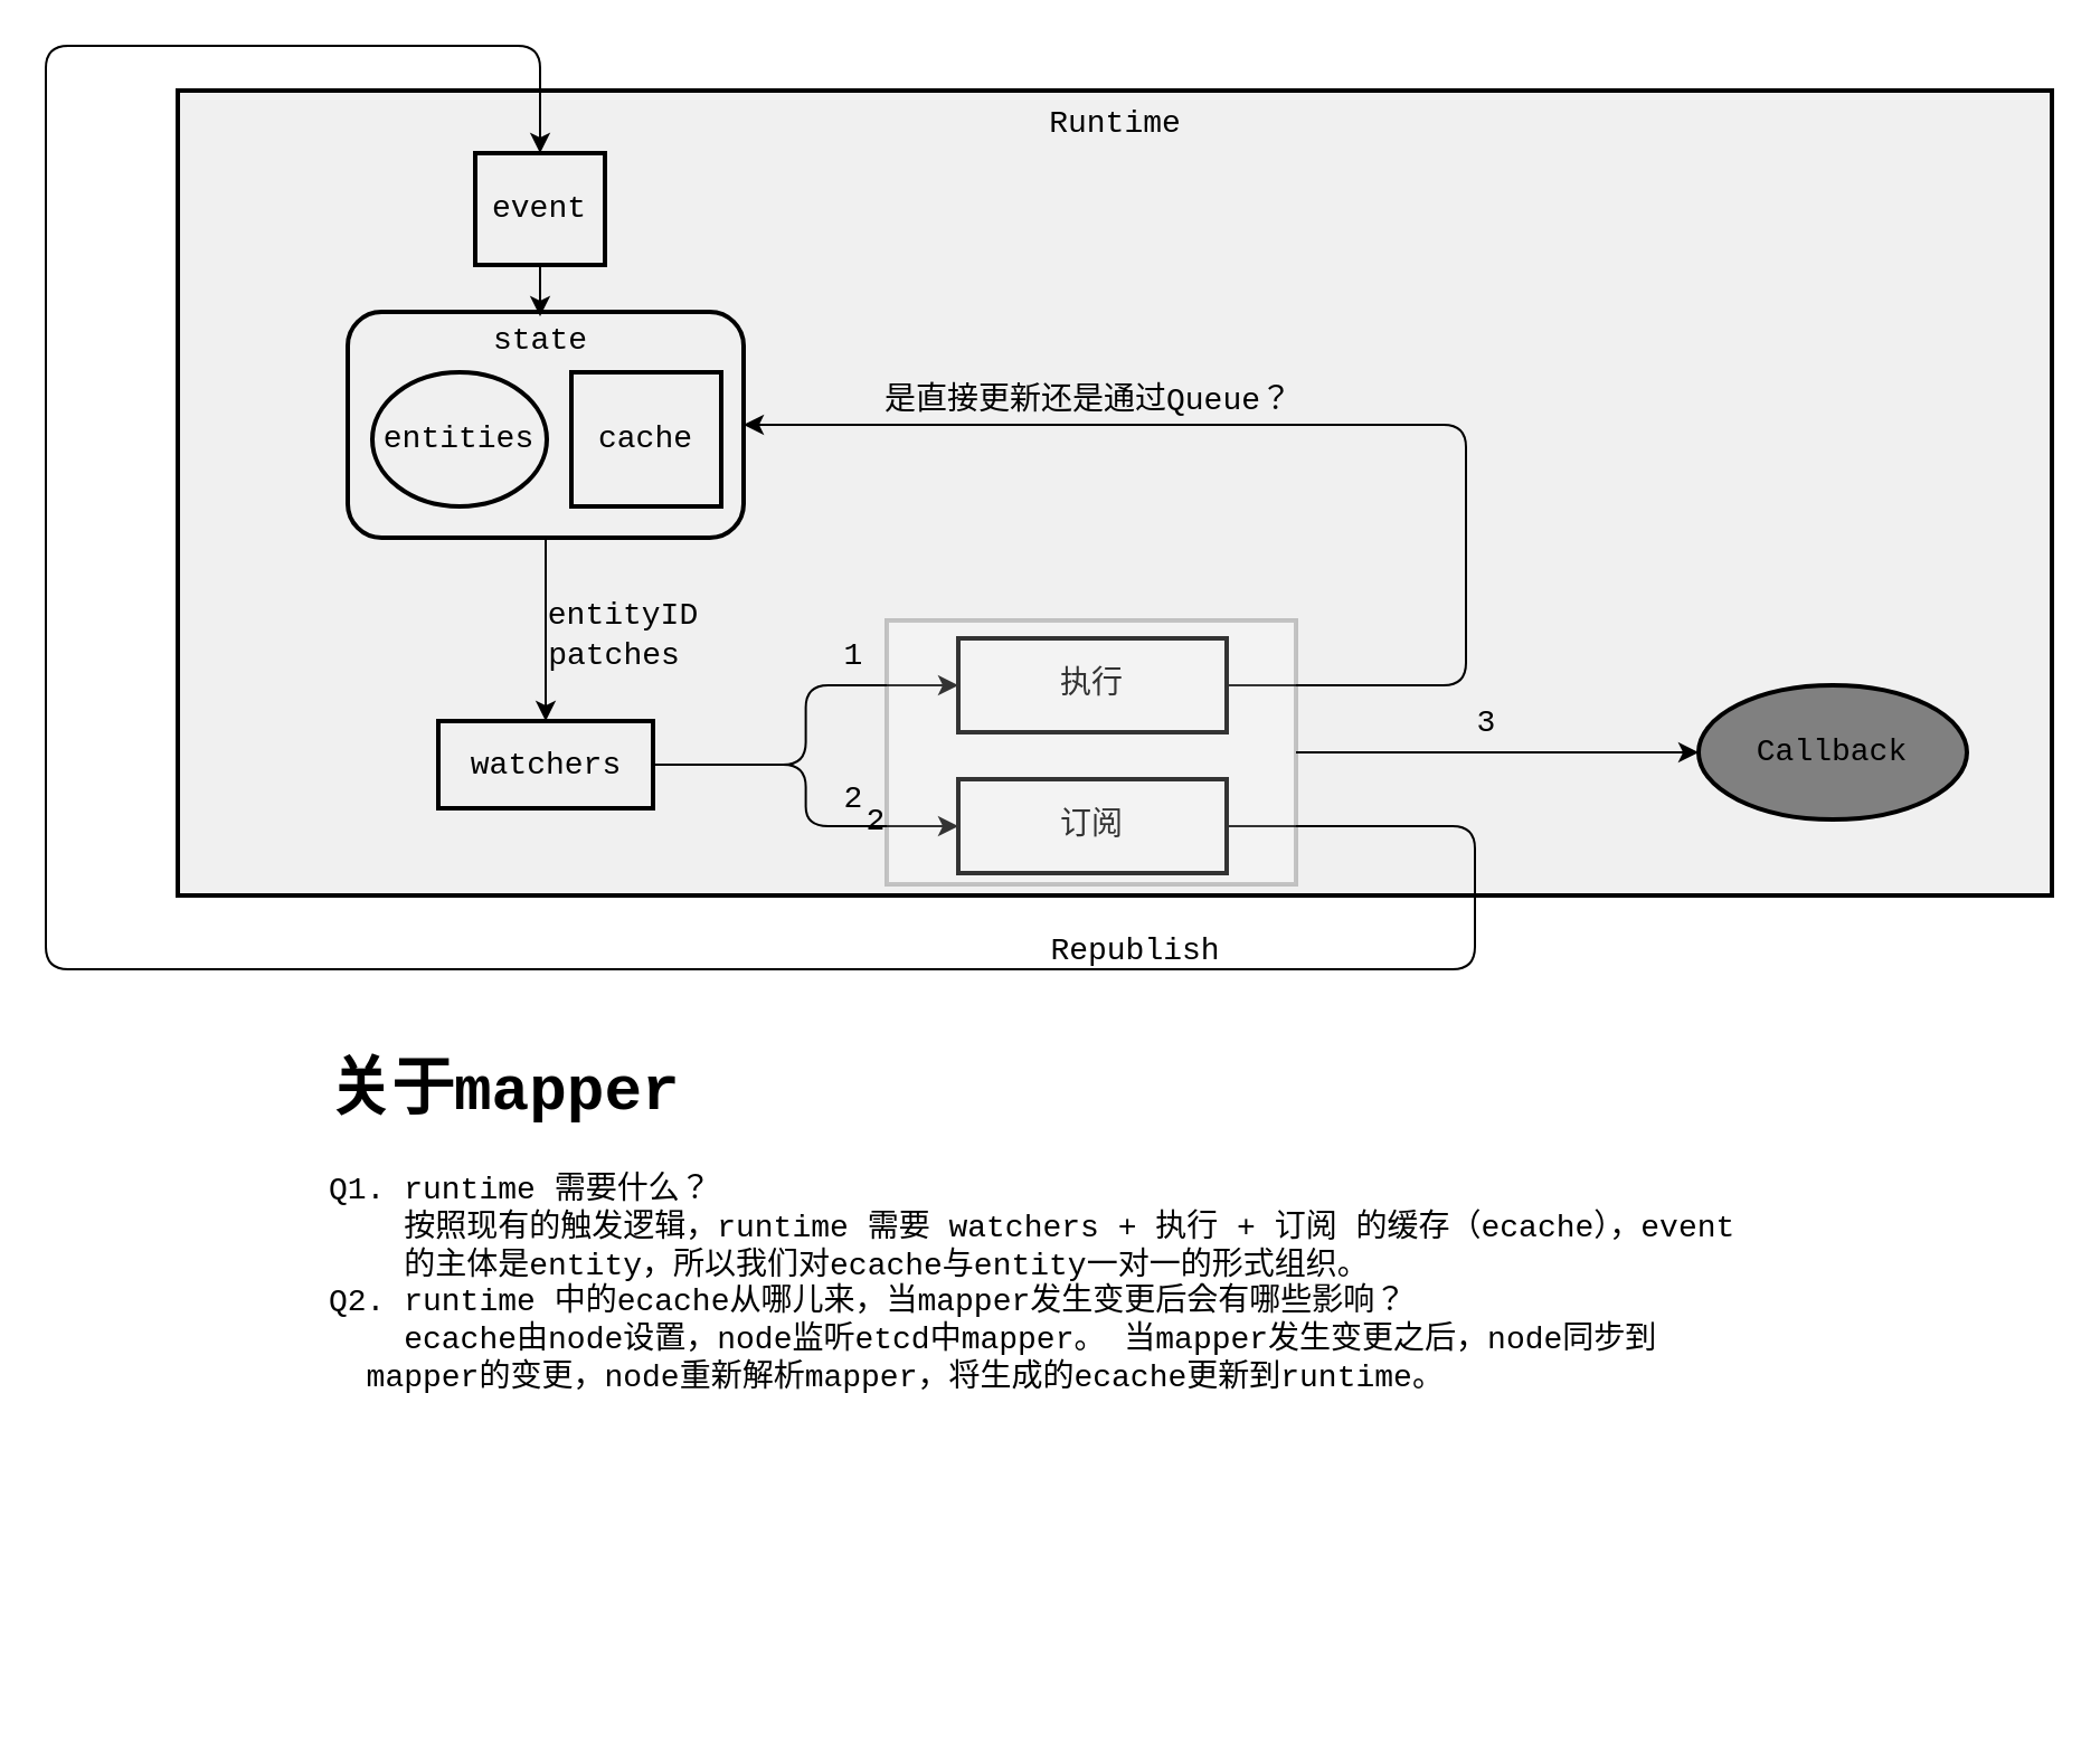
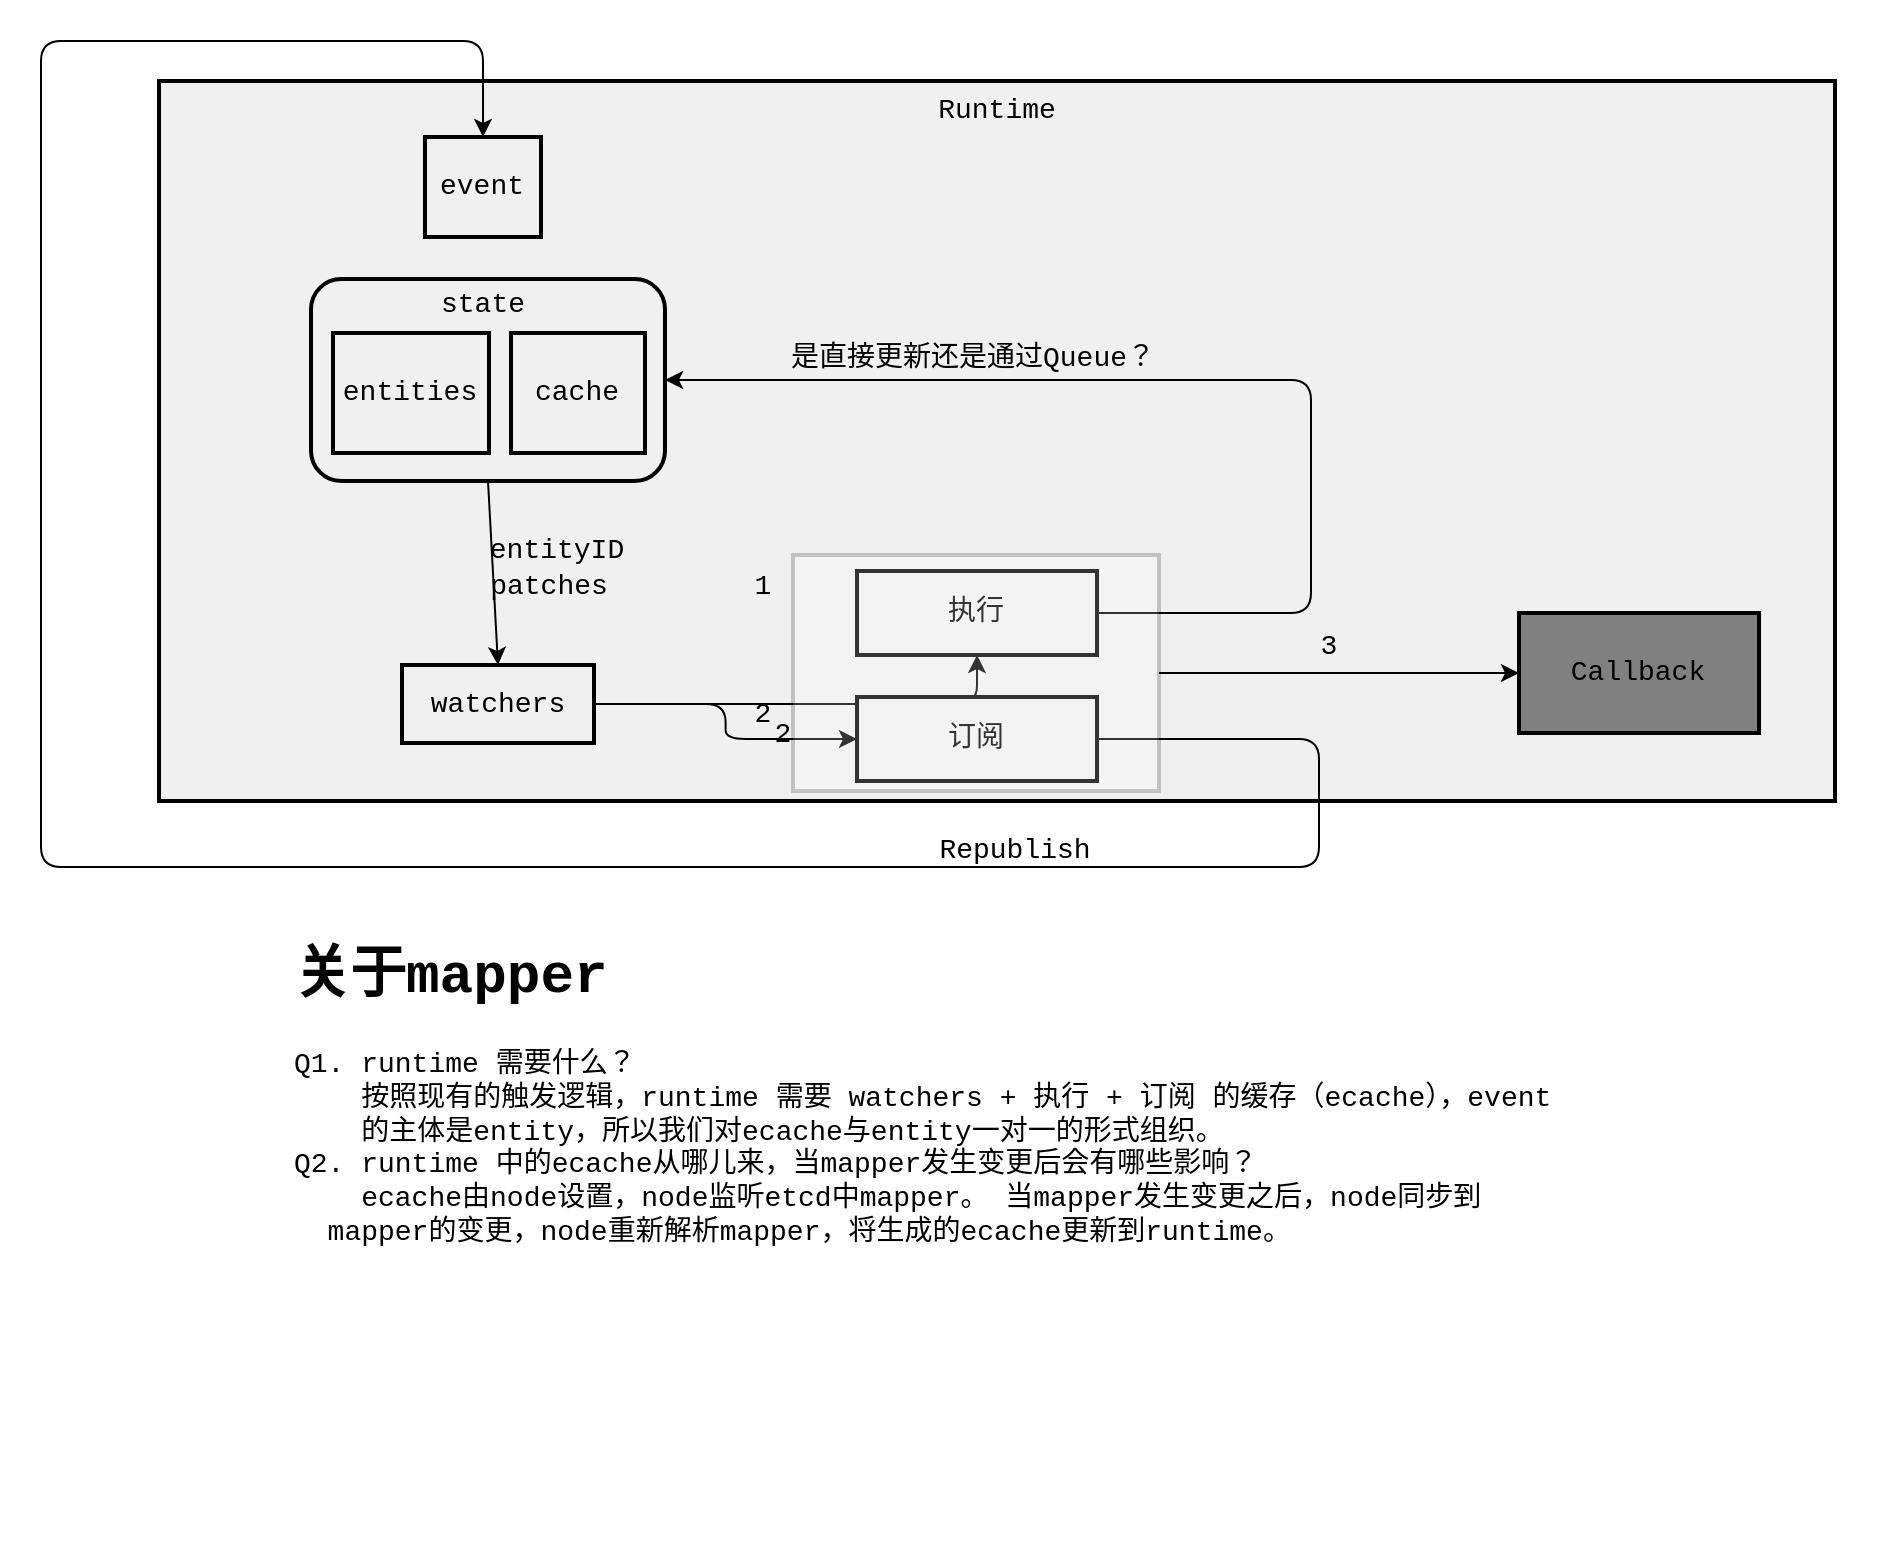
  <mxCell id="0" />
  <mxCell id="1" parent="0" />
  <mxCell id="2" value="" style="rounded=0;whiteSpace=wrap;html=1;fillColor=#F0F0F0;strokeWidth=2;strokeColor=#000000;align=left;" vertex="1" parent="1"><mxGeometry x="79" y="40" width="838" height="360" as="geometry" /></mxCell>
  <mxCell id="3" value="&lt;span style=&quot;text-align: left&quot;&gt;Runtime&lt;/span&gt;" style="text;html=1;align=center;verticalAlign=middle;resizable=0;points=[];autosize=1;strokeColor=none;fillColor=none;fontSize=14;fontFamily=Courier New;fontColor=#000000;" vertex="1" parent="1"><mxGeometry x="463.5" y="44" width="69" height="21" as="geometry" /></mxCell>
  <mxCell id="4" style="edgeStyle=none;html=1;exitX=0.5;exitY=1;exitDx=0;exitDy=0;entryX=0.5;entryY=0;entryDx=0;entryDy=0;fontFamily=Courier New;fontSize=14;fontColor=#000000;strokeColor=#000000;" edge="1" parent="1" source="5" target="11"><mxGeometry relative="1" as="geometry" /></mxCell>
  <mxCell id="5" value="" style="rounded=1;whiteSpace=wrap;html=1;fontFamily=Courier New;fontSize=14;fontColor=#000000;strokeColor=#000000;strokeWidth=2;fillColor=#F0F0F0;" vertex="1" parent="1"><mxGeometry x="155" y="139" width="177" height="101" as="geometry" /></mxCell>
- <mxCell id="6" value="entities" style="ellipse;whiteSpace=wrap;html=1;fontFamily=Courier New;fontSize=14;fontColor=#000000;strokeColor=#000000;strokeWidth=2;fillColor=#F0F0F0;" vertex="1" parent="1"><mxGeometry x="166" y="166" width="78" height="60" as="geometry" /></mxCell>
+ <mxCell id="6" value="entities" style="rounded=0;whiteSpace=wrap;html=1;fontFamily=Courier New;fontSize=14;fontColor=#000000;strokeColor=#000000;strokeWidth=2;fillColor=#F0F0F0;" vertex="1" parent="1"><mxGeometry x="166" y="166" width="78" height="60" as="geometry" /></mxCell>
  <mxCell id="7" value="cache" style="rounded=0;whiteSpace=wrap;html=1;fontFamily=Courier New;fontSize=14;fontColor=#000000;strokeColor=#000000;strokeWidth=2;fillColor=#F0F0F0;" vertex="1" parent="1"><mxGeometry x="255" y="166" width="67" height="60" as="geometry" /></mxCell>
  <mxCell id="8" value="&lt;span style=&quot;text-align: left&quot;&gt;state&lt;/span&gt;" style="text;html=1;align=center;verticalAlign=middle;resizable=0;points=[];autosize=1;strokeColor=none;fillColor=none;fontSize=14;fontFamily=Courier New;fontColor=#000000;" vertex="1" parent="1"><mxGeometry x="215" y="141" width="52" height="21" as="geometry" /></mxCell>
  <mxCell id="9" style="edgeStyle=orthogonalEdgeStyle;html=1;exitX=1;exitY=0.5;exitDx=0;exitDy=0;fontFamily=Courier New;fontSize=14;fontColor=#000000;strokeColor=#000000;" edge="1" parent="1" source="11" target="17"><mxGeometry relative="1" as="geometry" /></mxCell>
  <mxCell id="10" style="edgeStyle=orthogonalEdgeStyle;html=1;exitX=1;exitY=0.5;exitDx=0;exitDy=0;fontFamily=Courier New;fontSize=14;fontColor=#000000;strokeColor=#000000;" edge="1" parent="1" source="11" target="19"><mxGeometry relative="1" as="geometry" /></mxCell>
- <mxCell id="11" value="watchers" style="rounded=0;whiteSpace=wrap;html=1;fontFamily=Courier New;fontSize=14;fontColor=#000000;strokeColor=#000000;strokeWidth=2;fillColor=#F0F0F0;" vertex="1" parent="1"><mxGeometry x="195.5" y="322" width="96" height="39" as="geometry" /></mxCell>
+ <mxCell id="11" value="watchers" style="rounded=0;whiteSpace=wrap;html=1;fontFamily=Courier New;fontSize=14;fontColor=#000000;strokeColor=#000000;strokeWidth=2;fillColor=#F0F0F0;" vertex="1" parent="1"><mxGeometry x="200.5" y="332" width="96" height="39" as="geometry" /></mxCell>
  <mxCell id="12" value="patches" style="text;html=1;align=center;verticalAlign=middle;resizable=0;points=[];autosize=1;strokeColor=none;fillColor=none;fontSize=14;fontFamily=Courier New;fontColor=#000000;" vertex="1" parent="1"><mxGeometry x="239" y="282" width="69" height="21" as="geometry" /></mxCell>
- <mxCell id="13" style="edgeStyle=none;html=1;exitX=0.5;exitY=1;exitDx=0;exitDy=0;fontFamily=Courier New;fontSize=14;fontColor=#000000;strokeColor=#000000;" edge="1" parent="1" source="14" target="8"><mxGeometry relative="1" as="geometry" /></mxCell>
  <mxCell id="14" value="event" style="rounded=0;whiteSpace=wrap;html=1;fontFamily=Courier New;fontSize=14;fontColor=#000000;strokeColor=#000000;strokeWidth=2;fillColor=#F0F0F0;" vertex="1" parent="1"><mxGeometry x="212" y="68" width="58" height="50" as="geometry" /></mxCell>
  <mxCell id="15" value="entityID" style="text;html=1;align=center;verticalAlign=middle;resizable=0;points=[];autosize=1;strokeColor=none;fillColor=none;fontSize=14;fontFamily=Courier New;fontColor=#000000;" vertex="1" parent="1"><mxGeometry x="239" y="264" width="77" height="21" as="geometry" /></mxCell>
  <mxCell id="16" style="edgeStyle=orthogonalEdgeStyle;html=1;exitX=1;exitY=0.5;exitDx=0;exitDy=0;entryX=1;entryY=0.5;entryDx=0;entryDy=0;fontFamily=Courier New;fontSize=14;fontColor=#000000;strokeColor=#000000;" edge="1" parent="1" source="17" target="5"><mxGeometry relative="1" as="geometry"><Array as="points"><mxPoint x="655" y="306" /><mxPoint x="655" y="190" /></Array></mxGeometry></mxCell>
  <mxCell id="17" value="执行" style="rounded=0;whiteSpace=wrap;html=1;fontFamily=Courier New;fontSize=14;fontColor=#000000;strokeColor=#000000;strokeWidth=2;fillColor=#F0F0F0;" vertex="1" parent="1"><mxGeometry x="428" y="285" width="120" height="42" as="geometry" /></mxCell>
  <mxCell id="18" style="edgeStyle=orthogonalEdgeStyle;html=1;exitX=1;exitY=0.5;exitDx=0;exitDy=0;entryX=0.5;entryY=0;entryDx=0;entryDy=0;fontFamily=Courier New;fontSize=14;fontColor=#000000;strokeColor=#000000;" edge="1" parent="1" source="19" target="14"><mxGeometry relative="1" as="geometry"><Array as="points"><mxPoint x="659" y="369" /><mxPoint x="659" y="433" /><mxPoint x="20" y="433" /><mxPoint x="20" y="20" /><mxPoint x="241" y="20" /></Array></mxGeometry></mxCell>
  <mxCell id="19" value="订阅" style="rounded=0;whiteSpace=wrap;html=1;fontFamily=Courier New;fontSize=14;fontColor=#000000;strokeColor=#000000;strokeWidth=2;fillColor=#F0F0F0;" vertex="1" parent="1"><mxGeometry x="428" y="348" width="120" height="42" as="geometry" /></mxCell>
  <mxCell id="20" value="&lt;span style=&quot;text-align: left&quot;&gt;是直接更新还是通过Queue？&lt;/span&gt;" style="text;html=1;align=center;verticalAlign=middle;resizable=0;points=[];autosize=1;strokeColor=none;fillColor=none;fontSize=14;fontFamily=Courier New;fontColor=#000000;" vertex="1" parent="1"><mxGeometry x="390" y="168" width="192" height="21" as="geometry" /></mxCell>
  <mxCell id="21" style="edgeStyle=orthogonalEdgeStyle;html=1;exitX=1;exitY=0.5;exitDx=0;exitDy=0;entryX=0;entryY=0.5;entryDx=0;entryDy=0;fontFamily=Courier New;fontSize=14;fontColor=#000000;strokeColor=#000000;" edge="1" parent="1" source="22" target="25"><mxGeometry relative="1" as="geometry" /></mxCell>
  <mxCell id="22" value="" style="rounded=0;whiteSpace=wrap;html=1;fontFamily=Courier New;fontSize=14;strokeWidth=2;opacity=20;strokeColor=#000000;" vertex="1" parent="1"><mxGeometry x="396" y="277" width="183" height="118" as="geometry" /></mxCell>
  <mxCell id="23" value="1" style="text;html=1;align=center;verticalAlign=middle;resizable=0;points=[];autosize=1;strokeColor=none;fillColor=none;fontSize=14;fontFamily=Courier New;fontColor=#000000;" vertex="1" parent="1"><mxGeometry x="372" y="282" width="18" height="21" as="geometry" /></mxCell>
  <mxCell id="24" value="2" style="text;html=1;align=center;verticalAlign=middle;resizable=0;points=[];autosize=1;strokeColor=none;fillColor=none;fontSize=14;fontFamily=Courier New;fontColor=#000000;" vertex="1" parent="1"><mxGeometry x="372" y="346" width="18" height="21" as="geometry" /></mxCell>
- <mxCell id="25" value="Callback" style="ellipse;whiteSpace=wrap;html=1;fontFamily=Courier New;fontSize=14;fontColor=#000000;strokeColor=#000000;strokeWidth=2;fillColor=#808080;gradientColor=none;" vertex="1" parent="1"><mxGeometry x="759" y="306" width="120" height="60" as="geometry" /></mxCell>
+ <mxCell id="25" value="Callback" style="rounded=0;whiteSpace=wrap;html=1;fontFamily=Courier New;fontSize=14;fontColor=#000000;strokeColor=#000000;strokeWidth=2;fillColor=#808080;gradientColor=none;" vertex="1" parent="1"><mxGeometry x="759" y="306" width="120" height="60" as="geometry" /></mxCell>
  <mxCell id="26" value="Republish" style="text;html=1;align=center;verticalAlign=middle;resizable=0;points=[];autosize=1;strokeColor=none;fillColor=none;fontSize=14;fontFamily=Courier New;fontColor=#000000;" vertex="1" parent="1"><mxGeometry x="463.5" y="414" width="86" height="21" as="geometry" /></mxCell>
  <mxCell id="27" value="&lt;h1&gt;关于mapper&lt;/h1&gt;&lt;div&gt;Q1. runtime 需要什么？&lt;/div&gt;&lt;div&gt;&amp;nbsp; &amp;nbsp; 按照现有的触发逻辑，runtime 需要 watchers + 执行 + 订阅 的缓存（ecache），event&amp;nbsp; &amp;nbsp; &amp;nbsp; 的主体是entity，所以我们对ecache与entity一对一的形式组织。&lt;/div&gt;&lt;div&gt;Q2. runtime 中的ecache从哪儿来，当mapper发生变更后会有哪些影响？&lt;/div&gt;&lt;div&gt;&amp;nbsp; &amp;nbsp; ecache由node设置，node监听etcd中mapper。 当mapper发生变更之后，node同步到&amp;nbsp; &amp;nbsp; &amp;nbsp; &amp;nbsp; &amp;nbsp; mapper的变更，node重新解析mapper，将生成的ecache更新到runtime。&lt;/div&gt;" style="text;html=1;strokeColor=none;fillColor=none;spacing=5;spacingTop=-20;whiteSpace=wrap;overflow=hidden;rounded=0;fontFamily=Courier New;fontSize=14;fontColor=#000000;" vertex="1" parent="1"><mxGeometry x="142" y="463" width="661" height="295" as="geometry" /></mxCell>
  <mxCell id="28" value="2" style="text;html=1;align=center;verticalAlign=middle;resizable=0;points=[];autosize=1;strokeColor=none;fillColor=none;fontSize=14;fontFamily=Courier New;fontColor=#000000;" vertex="1" parent="1"><mxGeometry x="382" y="356" width="18" height="21" as="geometry" /></mxCell>
  <mxCell id="29" value="3" style="text;html=1;align=center;verticalAlign=middle;resizable=0;points=[];autosize=1;strokeColor=none;fillColor=none;fontSize=14;fontFamily=Courier New;fontColor=#000000;" vertex="1" parent="1"><mxGeometry x="655" y="312" width="18" height="21" as="geometry" /></mxCell>
